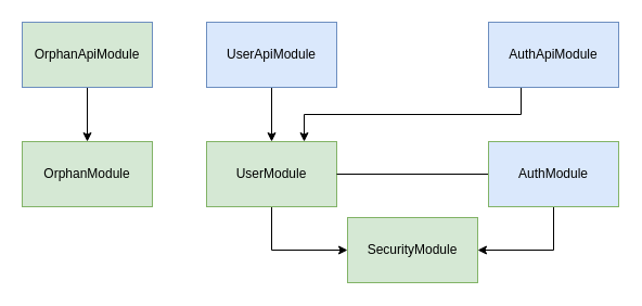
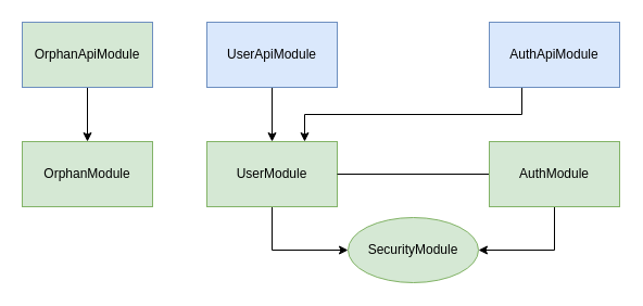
  <mxCell id="0" />
  <mxCell id="1" parent="0" />
  <mxCell id="2" style="edgeStyle=orthogonalEdgeStyle;rounded=0;orthogonalLoop=1;jettySize=auto;html=1;exitX=0.5;exitY=1;exitDx=0;exitDy=0;entryX=0;entryY=0.5;entryDx=0;entryDy=0;" parent="1" source="3" target="11" edge="1"><mxGeometry relative="1" as="geometry" /></mxCell>
  <mxCell id="3" value="UserModule" style="rounded=0;whiteSpace=wrap;html=1;fillColor=#d5e8d4;strokeColor=#82b366;" parent="1" vertex="1"><mxGeometry x="190" y="130" width="120" height="60" as="geometry" /></mxCell>
  <mxCell id="4" style="edgeStyle=orthogonalEdgeStyle;rounded=0;orthogonalLoop=1;jettySize=auto;html=1;exitX=0;exitY=0.5;exitDx=0;exitDy=0;endArrow=none;" parent="1" source="6" target="3" edge="1"><mxGeometry relative="1" as="geometry" /></mxCell>
  <mxCell id="5" style="edgeStyle=orthogonalEdgeStyle;rounded=0;orthogonalLoop=1;jettySize=auto;html=1;exitX=0.5;exitY=1;exitDx=0;exitDy=0;entryX=1;entryY=0.5;entryDx=0;entryDy=0;" parent="1" source="6" target="11" edge="1"><mxGeometry relative="1" as="geometry" /></mxCell>
- <mxCell id="6" value="AuthModule" style="rounded=0;whiteSpace=wrap;html=1;fillColor=#dae8fc;strokeColor=#82b366;" parent="1" vertex="1"><mxGeometry x="450" y="130" width="120" height="60" as="geometry" /></mxCell>
+ <mxCell id="6" value="AuthModule" style="rounded=0;whiteSpace=wrap;html=1;fillColor=#d5e8d4;strokeColor=#82b366;" parent="1" vertex="1"><mxGeometry x="450" y="130" width="120" height="60" as="geometry" /></mxCell>
  <mxCell id="7" style="edgeStyle=orthogonalEdgeStyle;rounded=0;orthogonalLoop=1;jettySize=auto;html=1;exitX=0.5;exitY=1;exitDx=0;exitDy=0;entryX=0.5;entryY=0;entryDx=0;entryDy=0;" parent="1" source="8" target="3" edge="1"><mxGeometry relative="1" as="geometry" /></mxCell>
  <mxCell id="8" value="UserApiModule" style="rounded=0;whiteSpace=wrap;html=1;fillColor=#dae8fc;strokeColor=#6c8ebf;" parent="1" vertex="1"><mxGeometry x="190" y="20" width="120" height="60" as="geometry" /></mxCell>
  <mxCell id="9" style="edgeStyle=orthogonalEdgeStyle;rounded=0;orthogonalLoop=1;jettySize=auto;html=1;exitX=0.25;exitY=1;exitDx=0;exitDy=0;entryX=0.75;entryY=0;entryDx=0;entryDy=0;" parent="1" source="10" target="3" edge="1"><mxGeometry relative="1" as="geometry" /></mxCell>
  <mxCell id="10" value="AuthApiModule" style="rounded=0;whiteSpace=wrap;html=1;fillColor=#dae8fc;strokeColor=#6c8ebf;" parent="1" vertex="1"><mxGeometry x="450" y="20" width="120" height="60" as="geometry" /></mxCell>
- <mxCell id="11" value="SecurityModule" style="rounded=0;whiteSpace=wrap;html=1;fillColor=#d5e8d4;strokeColor=#82b366;" parent="1" vertex="1"><mxGeometry x="320" y="200" width="120" height="60" as="geometry" /></mxCell>
+ <mxCell id="11" value="SecurityModule" style="ellipse;whiteSpace=wrap;html=1;fillColor=#d5e8d4;strokeColor=#82b366;" parent="1" vertex="1"><mxGeometry x="320" y="200" width="120" height="60" as="geometry" /></mxCell>
  <mxCell id="12" value="OrphanModule" style="rounded=0;whiteSpace=wrap;html=1;fillColor=#d5e8d4;strokeColor=#82b366;" vertex="1" parent="1"><mxGeometry x="20" y="130" width="120" height="60" as="geometry" /></mxCell>
  <mxCell id="13" style="edgeStyle=orthogonalEdgeStyle;rounded=0;orthogonalLoop=1;jettySize=auto;html=1;exitX=0.5;exitY=1;exitDx=0;exitDy=0;entryX=0.5;entryY=0;entryDx=0;entryDy=0;" edge="1" parent="1" source="14" target="12"><mxGeometry relative="1" as="geometry" /></mxCell>
  <mxCell id="14" value="OrphanApiModule" style="rounded=0;whiteSpace=wrap;html=1;fillColor=#d5e8d4;strokeColor=#6c8ebf;" vertex="1" parent="1"><mxGeometry x="20" y="20" width="120" height="60" as="geometry" /></mxCell>
